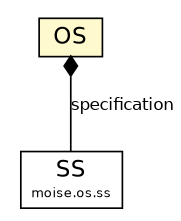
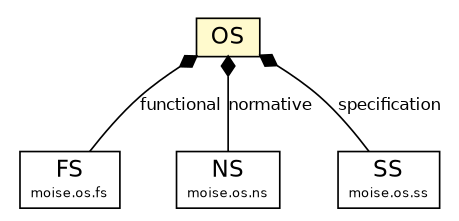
  digraph {
    nodesep=0.25
    ranksep=0.5
    node [fontcolor=black fontname=Helvetica fontsize=14.0 shape=plaintext]
    edge [arrowhead=none arrowtail=diamond color=black dir=both fontcolor=black fontname=Helvetica fontsize=10.0 headport=p labelfontname=Helvetica labelfontsize=10 tailport=p]
    n1 [label=<<table title="moise.os.OS" border="0" cellborder="1" cellspacing="0" cellpadding="2" port="p" bgcolor="lemonChiffon" href="./OS.html"> 		<tr><td><table border="0" cellspacing="0" cellpadding="1"> <tr><td align="center" balign="center"> OS </td></tr> 		</table></td></tr> 		</table>>]
+   n2 [label=<<table title="moise.os.fs.FS" border="0" cellborder="1" cellspacing="0" cellpadding="2" port="p" href="./fs/FS.html"> 		<tr><td><table border="0" cellspacing="0" cellpadding="1"> <tr><td align="center" balign="center"> FS </td></tr> <tr><td align="center" balign="center"><font point-size="8.0"> moise.os.fs </font></td></tr> 		</table></td></tr> 		</table>>]
+   n3 [label=<<table title="moise.os.ns.NS" border="0" cellborder="1" cellspacing="0" cellpadding="2" port="p" href="./ns/NS.html"> 		<tr><td><table border="0" cellspacing="0" cellpadding="1"> <tr><td align="center" balign="center"> NS </td></tr> <tr><td align="center" balign="center"><font point-size="8.0"> moise.os.ns </font></td></tr> 		</table></td></tr> 		</table>>]
    n4 [label=<<table title="moise.os.ss.SS" border="0" cellborder="1" cellspacing="0" cellpadding="2" port="p" href="./ss/SS.html"> 		<tr><td><table border="0" cellspacing="0" cellpadding="1"> <tr><td align="center" balign="center"> SS </td></tr> <tr><td align="center" balign="center"><font point-size="8.0"> moise.os.ss </font></td></tr> 		</table></td></tr> 		</table>>]
+   n1 -> n2 [label=functional]
+   n1 -> n3 [label=normative]
    n1 -> n4 [label=specification]
  }
